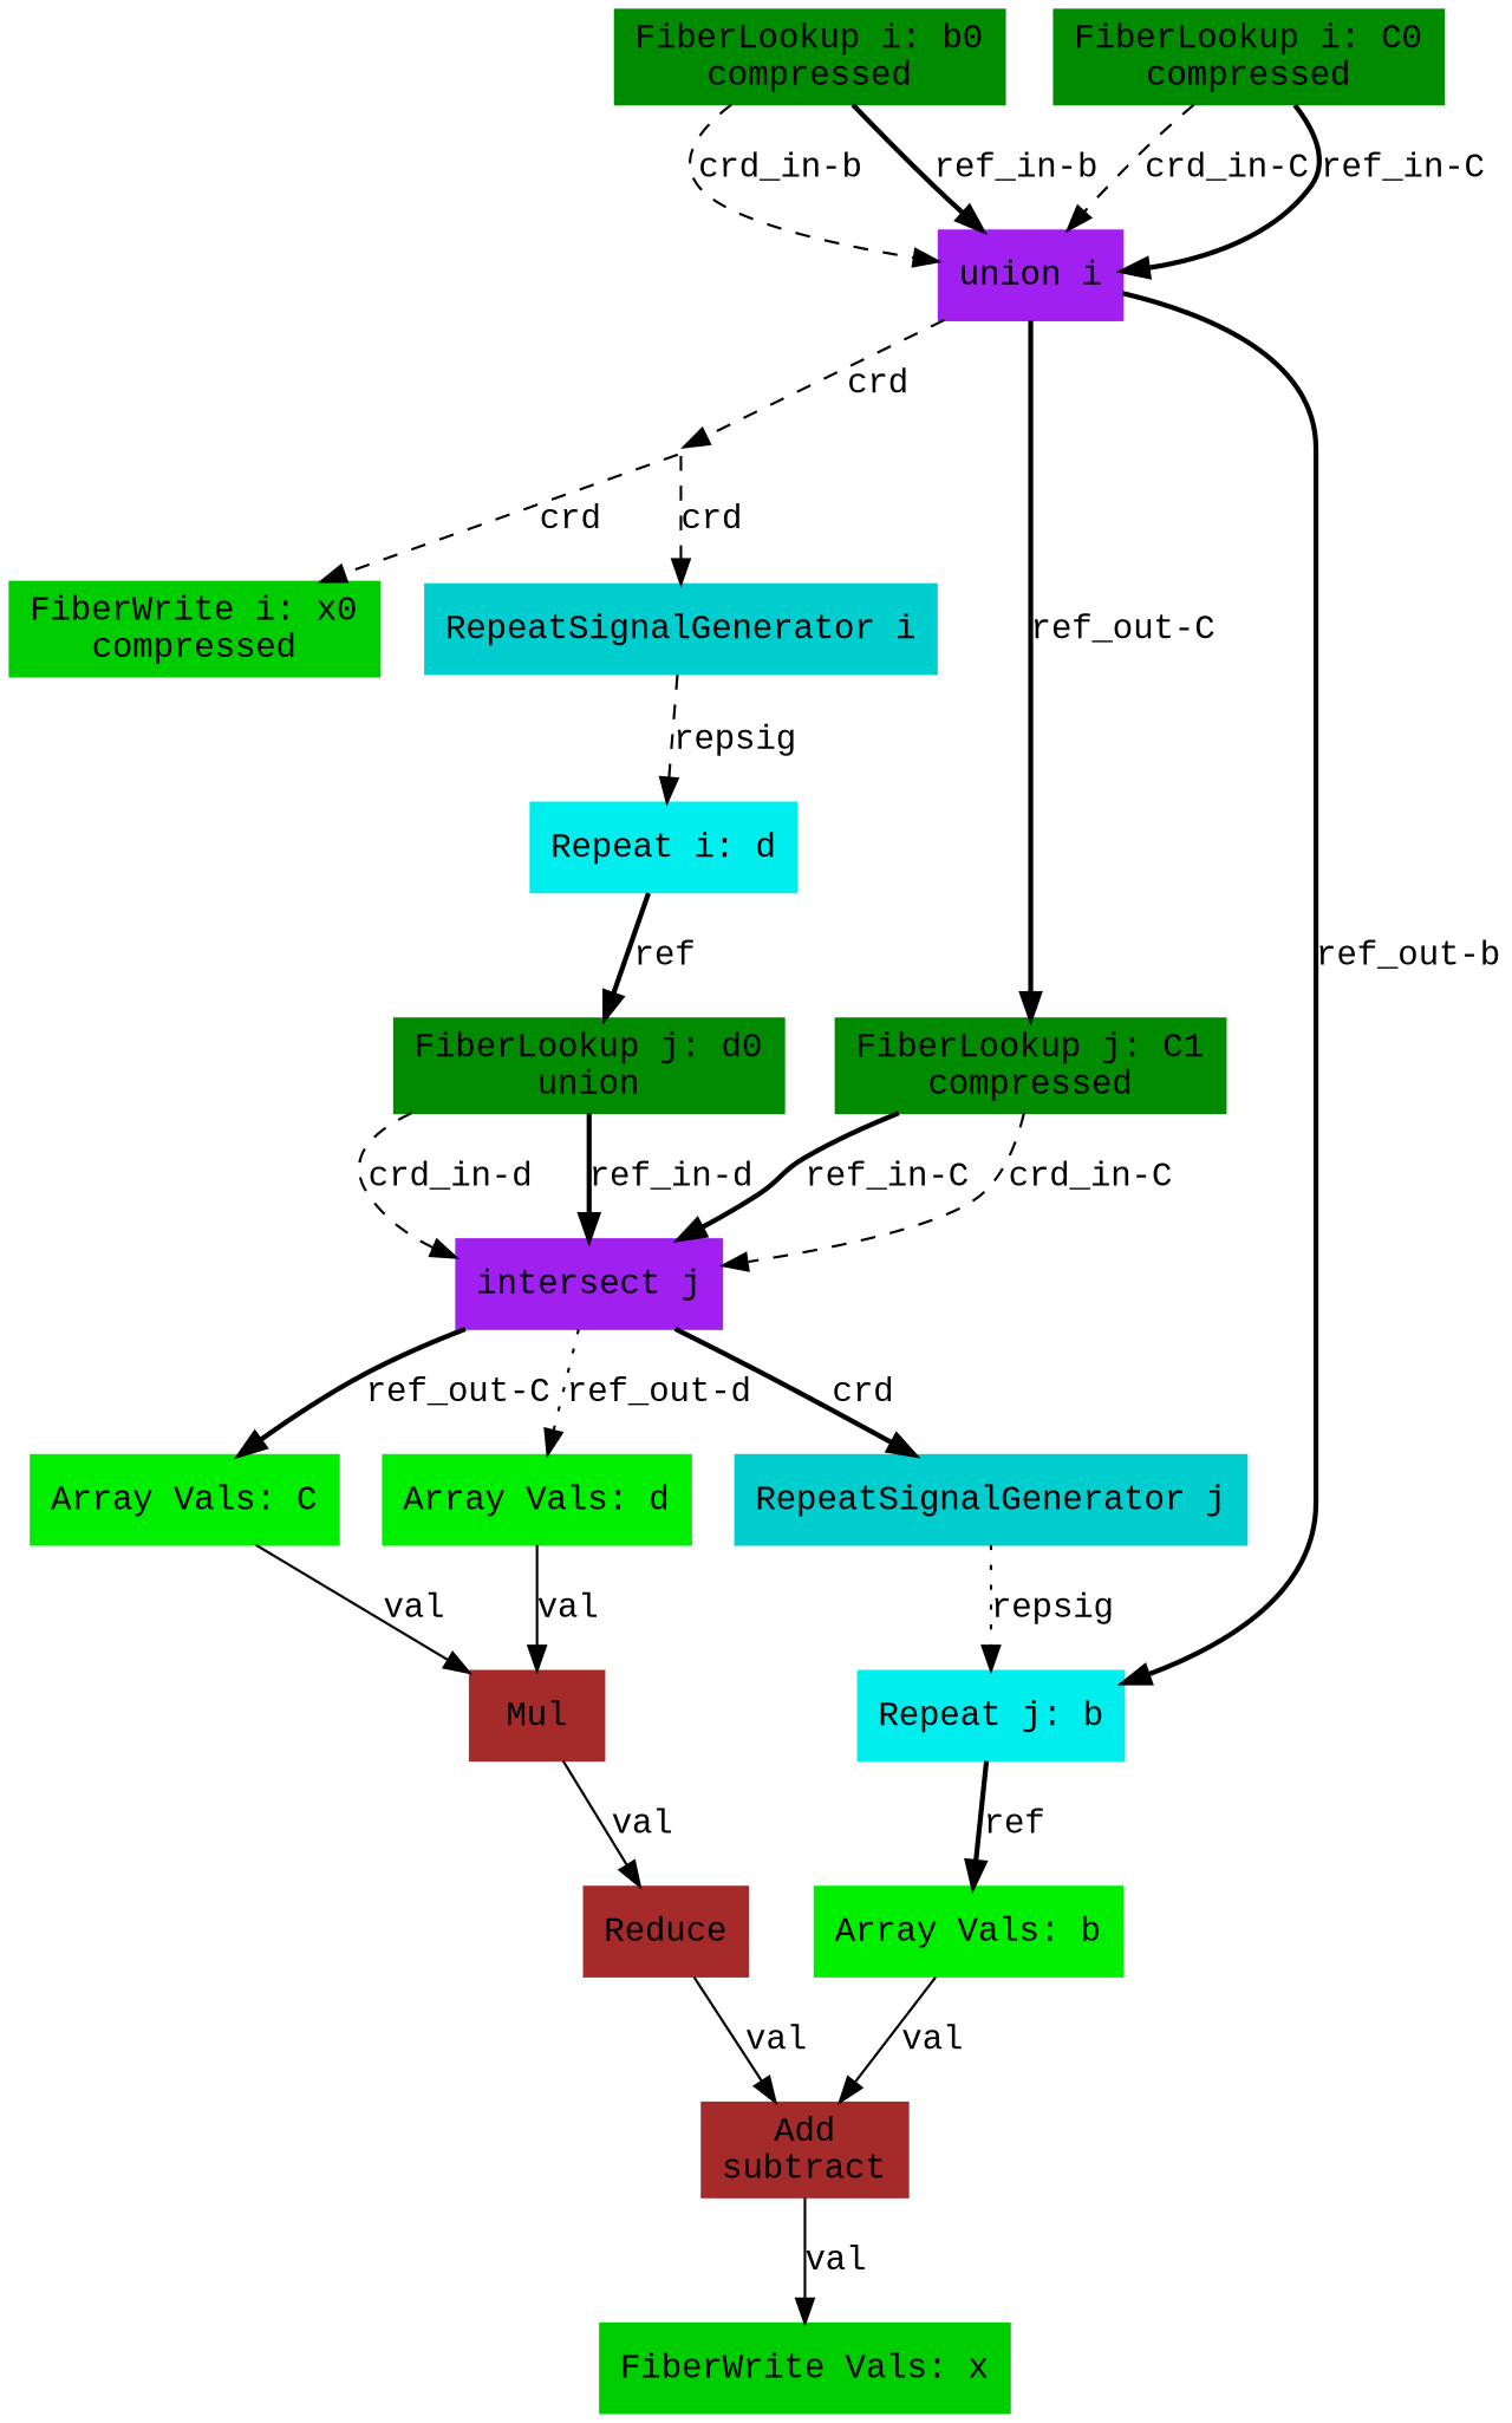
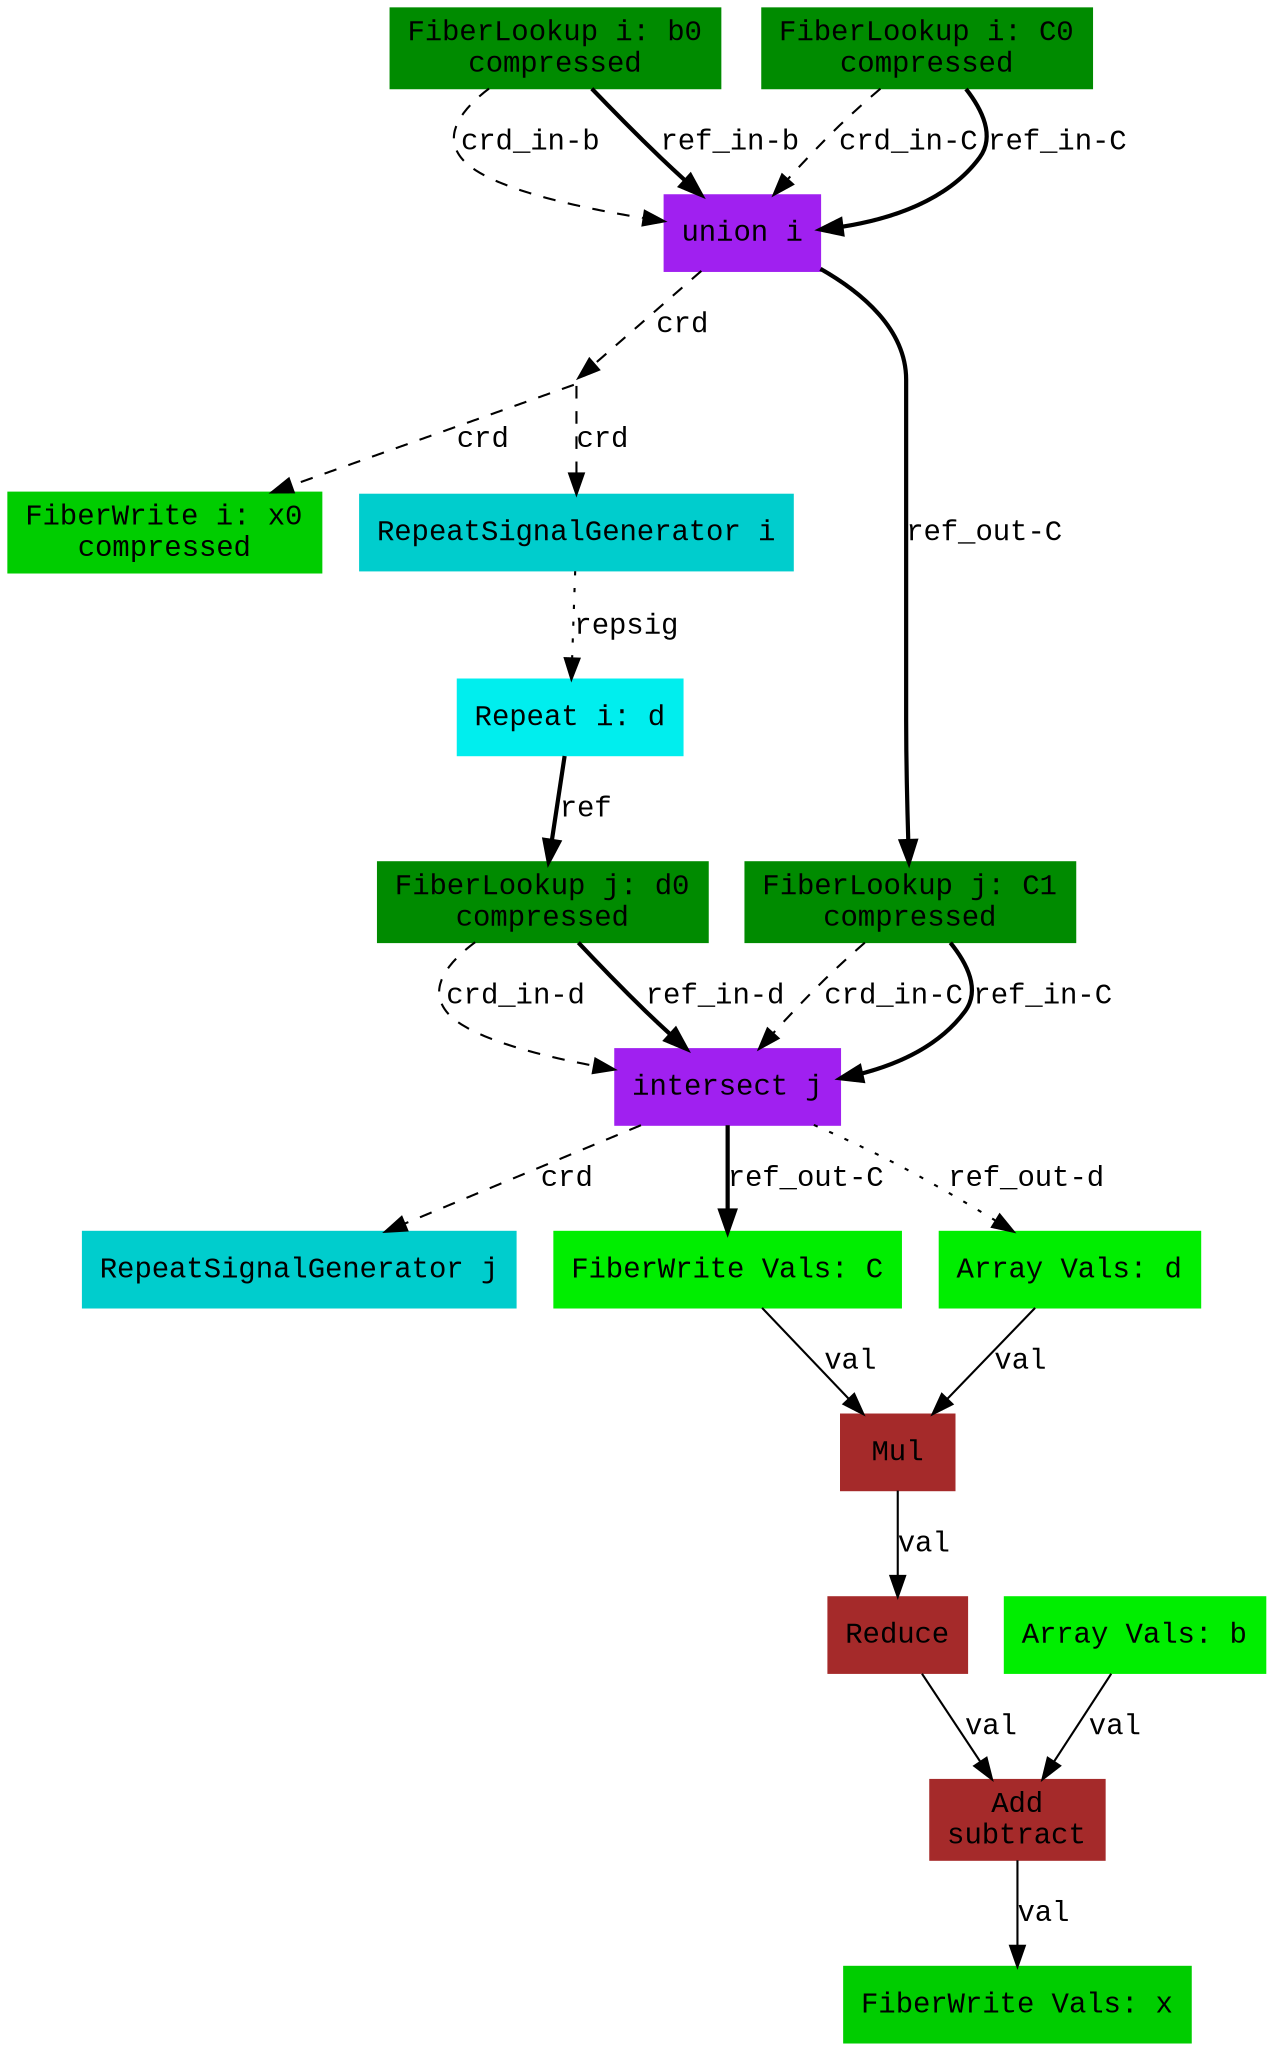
  digraph {
    fontname="Liberation Mono"
    node [color=green4 fontname="Liberation Mono" shape=box style=filled type=fiberlookup]
    edge [fontname="Liberation Mono" style=bold type=ref]
    n1 [format=compressed index=i label="FiberLookup i: b0\ncompressed" root=true src=true tensor=b]
    n2 [color=purple index=i label="union i" type=union]
    15 [shape=point style=invis type=broadcast color=""]
-   n4 [color=cyan2 index=j label="Repeat j: b" root=false tensor=b type=repeat]
    n5 [format=compressed index=j label="FiberLookup j: C1\ncompressed" root=false src=true tensor=C]
    n6 [color=green3 crdsize=b0_dim format=compressed index=i label="FiberWrite i: x0\ncompressed" segsize=2 sink=true tensor=x type=fiberwrite]
    n7 [color=cyan3 index=i label="RepeatSignalGenerator i" type=repsiggen]
    n8 [color=green2 label="Array Vals: b" tensor=b type=arrayvals]
    n9 [color=purple index=j label="intersect j" type=intersect]
    n10 [color=cyan2 index=i label="Repeat i: d" root=true tensor=d type=repeat]
-   n11 [format=compressed index=j label="FiberLookup j: d0\nunion" root=false src=true tensor=d]
+   n11 [format=compressed index=j label="FiberLookup j: d0\ncompressed" root=false src=true tensor=d]
    n12 [color=cyan3 index=j label="RepeatSignalGenerator j" type=repsiggen]
-   n13 [color=green2 label="Array Vals: C" tensor=C type=arrayvals]
+   n13 [color=green2 label="FiberWrite Vals: C" tensor=C type=arrayvals]
    n14 [color=green2 label="Array Vals: d" tensor=d type=arrayvals]
    n15 [color=brown label=Mul type=mul]
    n16 [color=brown label="Add\nsubtract" sub=1 type=add]
    n17 [color=green3 label="FiberWrite Vals: x" sink=true tensor=x type=fiberwrite]
    n18 [color=brown label=Reduce type=reduce]
    n19 [format=compressed index=i label="FiberLookup i: C0\ncompressed" root=true src=true tensor=C]
    n1 -> n2 [label="crd_in-b" style=dashed type=crd]
    n1 -> n2 [label="ref_in-b"]
    n2 -> 15 [label=crd style=dashed type=crd]
-   n2 -> n4 [label="ref_out-b"]
    n2 -> n5 [label="ref_out-C"]
    15 -> n6 [label=crd style=dashed type=crd]
    15 -> n7 [label=crd style=dashed type=crd]
-   n4 -> n8 [label=ref]
    n5 -> n9 [label="crd_in-C" style=dashed type=crd]
    n5 -> n9 [label="ref_in-C"]
-   n7 -> n10 [label=repsig style=dashed type=repsig]
+   n7 -> n10 [label=repsig style=dotted type=repsig]
    n8 -> n16 [label=val type=val style=""]
-   n9 -> n12 [label=crd type=crd]
+   n9 -> n12 [label=crd style=dashed type=crd]
    n9 -> n13 [label="ref_out-C"]
    n9 -> n14 [label="ref_out-d" style=dotted]
    n10 -> n11 [label=ref]
    n11 -> n9 [label="crd_in-d" style=dashed type=crd]
    n11 -> n9 [label="ref_in-d"]
-   n12 -> n4 [label=repsig style=dotted type=repsig]
    n13 -> n15 [label=val type=val style=""]
    n14 -> n15 [label=val type=val style=""]
    n15 -> n18 [label=val type=val style=""]
    n16 -> n17 [label=val type=val style=""]
    n18 -> n16 [label=val type=val style=""]
    n19 -> n2 [label="crd_in-C" style=dashed type=crd]
    n19 -> n2 [label="ref_in-C"]
  }
